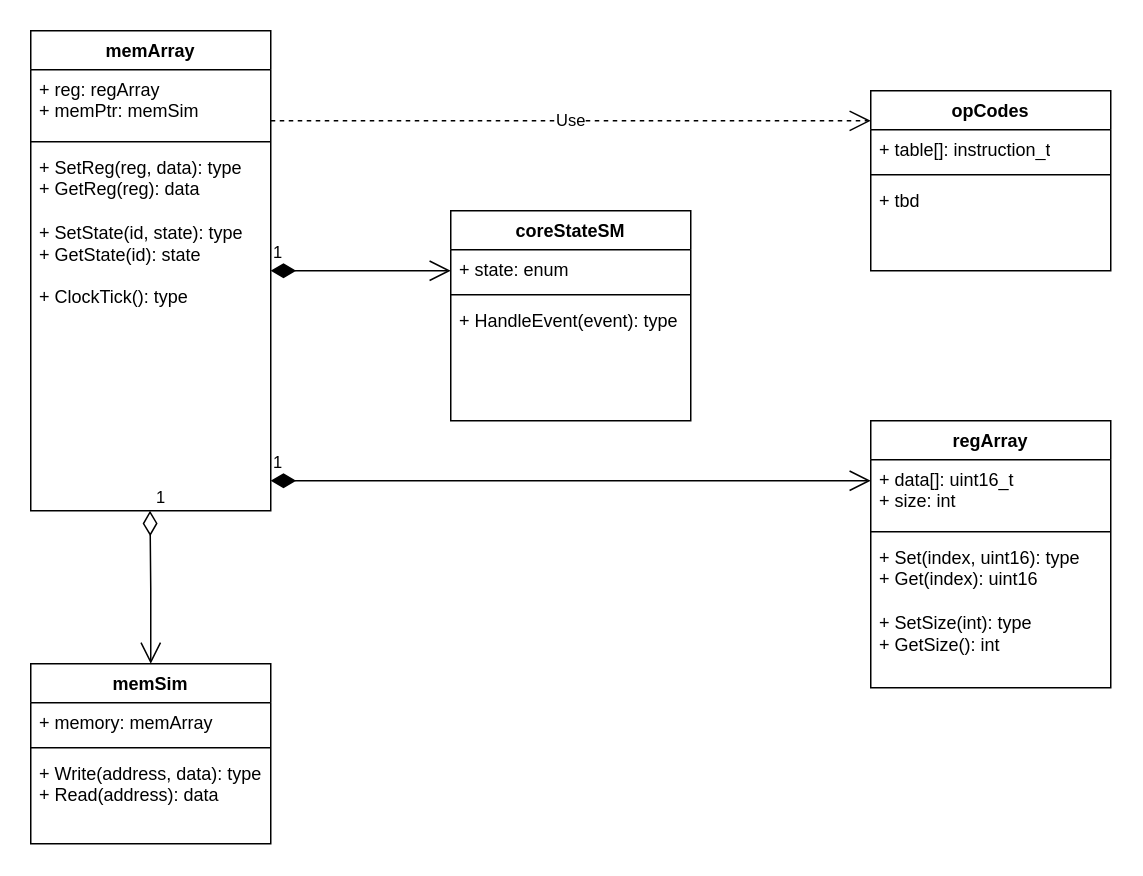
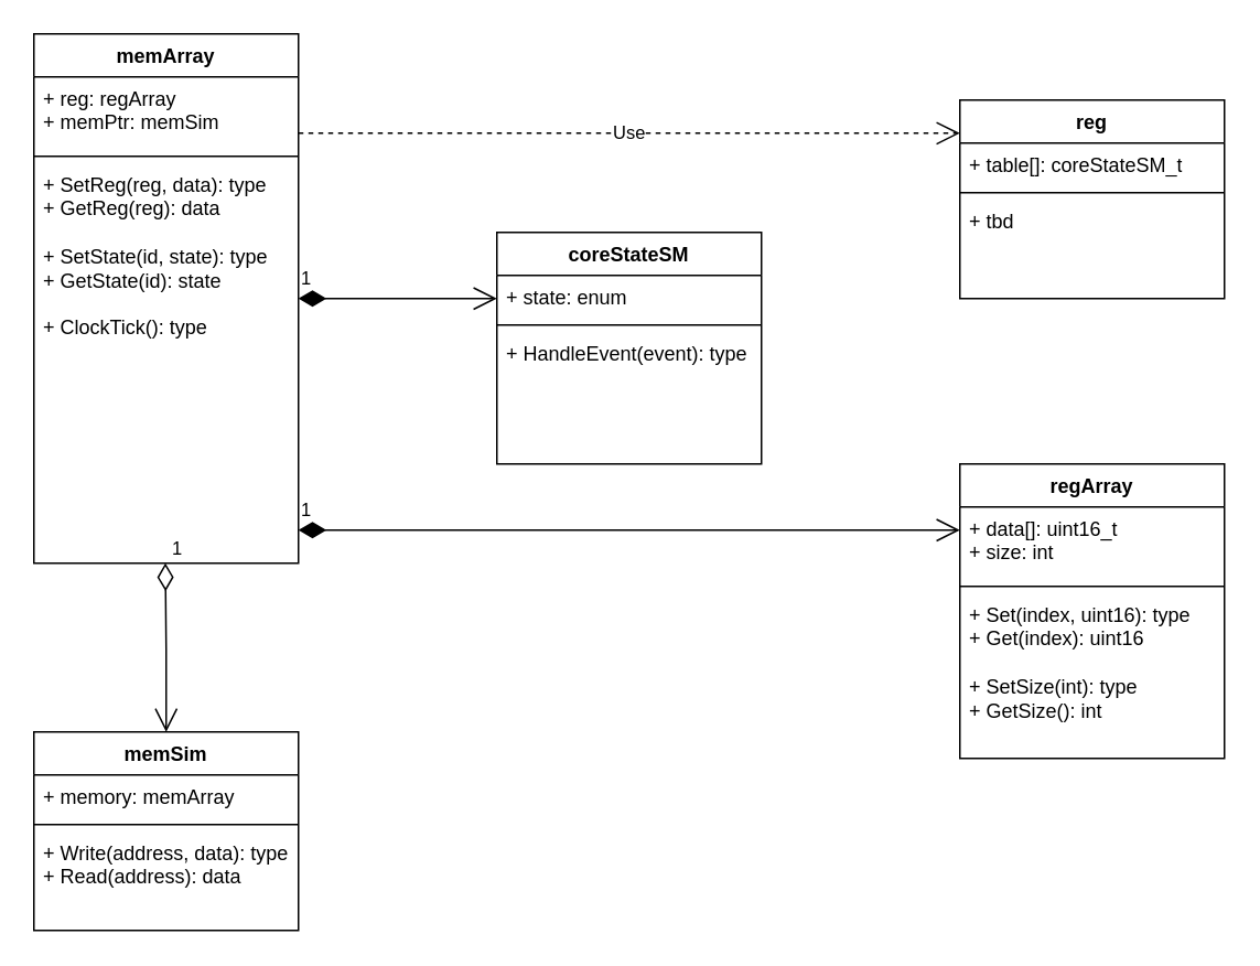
  <mxCell id="0" />
  <mxCell id="1" parent="0" />
  <mxCell id="2" value="memArray" style="swimlane;fontStyle=1;align=center;verticalAlign=top;childLayout=stackLayout;horizontal=1;startSize=26;horizontalStack=0;resizeParent=1;resizeParentMax=0;resizeLast=0;collapsible=1;marginBottom=0;whiteSpace=wrap;html=1;" parent="1" vertex="1"><mxGeometry x="20" y="20" width="160" height="320" as="geometry" /></mxCell>
  <mxCell id="3" value="+ reg: regArray&lt;div&gt;+ memPtr: memSim&lt;/div&gt;" style="text;strokeColor=none;fillColor=none;align=left;verticalAlign=top;spacingLeft=4;spacingRight=4;overflow=hidden;rotatable=0;points=[[0,0.5],[1,0.5]];portConstraint=eastwest;whiteSpace=wrap;html=1;" parent="2" vertex="1"><mxGeometry y="26" width="160" height="44" as="geometry" /></mxCell>
  <mxCell id="4" value="" style="line;strokeWidth=1;fillColor=none;align=left;verticalAlign=middle;spacingTop=-1;spacingLeft=3;spacingRight=3;rotatable=0;labelPosition=right;points=[];portConstraint=eastwest;strokeColor=inherit;" parent="2" vertex="1"><mxGeometry y="70" width="160" height="8" as="geometry" /></mxCell>
  <mxCell id="5" value="+ SetReg(reg, data): type&lt;div&gt;+ GetReg(reg): data&lt;/div&gt;&lt;div&gt;&lt;br&gt;&lt;/div&gt;&lt;div&gt;+ SetState(id, state): type&lt;/div&gt;&lt;div&gt;+ GetState(id): state&lt;/div&gt;&lt;div&gt;&lt;br&gt;&lt;/div&gt;&lt;div&gt;+ ClockTick(): type&lt;/div&gt;" style="text;strokeColor=none;fillColor=none;align=left;verticalAlign=top;spacingLeft=4;spacingRight=4;overflow=hidden;rotatable=0;points=[[0,0.5],[1,0.5]];portConstraint=eastwest;whiteSpace=wrap;html=1;" parent="2" vertex="1"><mxGeometry y="78" width="160" height="242" as="geometry" /></mxCell>
  <mxCell id="6" value="memSim" style="swimlane;fontStyle=1;align=center;verticalAlign=top;childLayout=stackLayout;horizontal=1;startSize=26;horizontalStack=0;resizeParent=1;resizeParentMax=0;resizeLast=0;collapsible=1;marginBottom=0;whiteSpace=wrap;html=1;" parent="1" vertex="1"><mxGeometry x="20" y="442" width="160" height="120" as="geometry" /></mxCell>
  <mxCell id="7" value="+ memory: memArray" style="text;strokeColor=none;fillColor=none;align=left;verticalAlign=top;spacingLeft=4;spacingRight=4;overflow=hidden;rotatable=0;points=[[0,0.5],[1,0.5]];portConstraint=eastwest;whiteSpace=wrap;html=1;" parent="6" vertex="1"><mxGeometry y="26" width="160" height="26" as="geometry" /></mxCell>
  <mxCell id="8" value="" style="line;strokeWidth=1;fillColor=none;align=left;verticalAlign=middle;spacingTop=-1;spacingLeft=3;spacingRight=3;rotatable=0;labelPosition=right;points=[];portConstraint=eastwest;strokeColor=inherit;" parent="6" vertex="1"><mxGeometry y="52" width="160" height="8" as="geometry" /></mxCell>
  <mxCell id="9" value="+ Write(address, data): type&lt;div&gt;+ Read(address): data&lt;/div&gt;" style="text;strokeColor=none;fillColor=none;align=left;verticalAlign=top;spacingLeft=4;spacingRight=4;overflow=hidden;rotatable=0;points=[[0,0.5],[1,0.5]];portConstraint=eastwest;whiteSpace=wrap;html=1;" parent="6" vertex="1"><mxGeometry y="60" width="160" height="60" as="geometry" /></mxCell>
  <mxCell id="10" value="1" style="endArrow=open;html=1;endSize=12;startArrow=diamondThin;startSize=14;startFill=0;edgeStyle=orthogonalEdgeStyle;align=left;verticalAlign=bottom;rounded=0;" parent="1" edge="1"><mxGeometry x="-1" y="3" relative="1" as="geometry"><mxPoint x="99.5" y="340" as="sourcePoint" /><mxPoint x="100" y="442" as="targetPoint" /></mxGeometry></mxCell>
  <mxCell id="11" value="regArray" style="swimlane;fontStyle=1;align=center;verticalAlign=top;childLayout=stackLayout;horizontal=1;startSize=26;horizontalStack=0;resizeParent=1;resizeParentMax=0;resizeLast=0;collapsible=1;marginBottom=0;whiteSpace=wrap;html=1;" parent="1" vertex="1"><mxGeometry x="580" y="280" width="160" height="178" as="geometry" /></mxCell>
  <mxCell id="12" value="+ data[]: uint16_t&lt;div&gt;+ size: int&lt;/div&gt;" style="text;strokeColor=none;fillColor=none;align=left;verticalAlign=top;spacingLeft=4;spacingRight=4;overflow=hidden;rotatable=0;points=[[0,0.5],[1,0.5]];portConstraint=eastwest;whiteSpace=wrap;html=1;" parent="11" vertex="1"><mxGeometry y="26" width="160" height="44" as="geometry" /></mxCell>
  <mxCell id="13" value="" style="line;strokeWidth=1;fillColor=none;align=left;verticalAlign=middle;spacingTop=-1;spacingLeft=3;spacingRight=3;rotatable=0;labelPosition=right;points=[];portConstraint=eastwest;strokeColor=inherit;" parent="11" vertex="1"><mxGeometry y="70" width="160" height="8" as="geometry" /></mxCell>
  <mxCell id="14" value="+ Set(index, uint16): type&lt;div&gt;+ Get(index): uint16&lt;/div&gt;&lt;div&gt;&lt;br&gt;&lt;/div&gt;&lt;div&gt;+ SetSize(int): type&lt;/div&gt;&lt;div&gt;+ GetSize(): int&lt;/div&gt;" style="text;strokeColor=none;fillColor=none;align=left;verticalAlign=top;spacingLeft=4;spacingRight=4;overflow=hidden;rotatable=0;points=[[0,0.5],[1,0.5]];portConstraint=eastwest;whiteSpace=wrap;html=1;" parent="11" vertex="1"><mxGeometry y="78" width="160" height="100" as="geometry" /></mxCell>
  <mxCell id="15" value="coreStateSM" style="swimlane;fontStyle=1;align=center;verticalAlign=top;childLayout=stackLayout;horizontal=1;startSize=26;horizontalStack=0;resizeParent=1;resizeParentMax=0;resizeLast=0;collapsible=1;marginBottom=0;whiteSpace=wrap;html=1;" parent="1" vertex="1"><mxGeometry x="300" y="140" width="160" height="140" as="geometry" /></mxCell>
  <mxCell id="16" value="+ state: enum" style="text;strokeColor=none;fillColor=none;align=left;verticalAlign=top;spacingLeft=4;spacingRight=4;overflow=hidden;rotatable=0;points=[[0,0.5],[1,0.5]];portConstraint=eastwest;whiteSpace=wrap;html=1;" parent="15" vertex="1"><mxGeometry y="26" width="160" height="26" as="geometry" /></mxCell>
  <mxCell id="17" value="" style="line;strokeWidth=1;fillColor=none;align=left;verticalAlign=middle;spacingTop=-1;spacingLeft=3;spacingRight=3;rotatable=0;labelPosition=right;points=[];portConstraint=eastwest;strokeColor=inherit;" parent="15" vertex="1"><mxGeometry y="52" width="160" height="8" as="geometry" /></mxCell>
  <mxCell id="18" value="+ HandleEvent(event): type" style="text;strokeColor=none;fillColor=none;align=left;verticalAlign=top;spacingLeft=4;spacingRight=4;overflow=hidden;rotatable=0;points=[[0,0.5],[1,0.5]];portConstraint=eastwest;whiteSpace=wrap;html=1;" parent="15" vertex="1"><mxGeometry y="60" width="160" height="80" as="geometry" /></mxCell>
  <mxCell id="19" value="1" style="endArrow=open;html=1;endSize=12;startArrow=diamondThin;startSize=14;startFill=1;edgeStyle=orthogonalEdgeStyle;align=left;verticalAlign=bottom;rounded=0;" parent="1" edge="1"><mxGeometry x="-1" y="3" relative="1" as="geometry"><mxPoint x="180" y="180" as="sourcePoint" /><mxPoint x="300" y="180" as="targetPoint" /></mxGeometry></mxCell>
  <mxCell id="20" value="1" style="endArrow=open;html=1;endSize=12;startArrow=diamondThin;startSize=14;startFill=1;edgeStyle=orthogonalEdgeStyle;align=left;verticalAlign=bottom;rounded=0;" parent="1" edge="1"><mxGeometry x="-1" y="3" relative="1" as="geometry"><mxPoint x="180" y="320" as="sourcePoint" /><mxPoint x="580" y="320" as="targetPoint" /></mxGeometry></mxCell>
- <mxCell id="21" value="opCodes" style="swimlane;fontStyle=1;align=center;verticalAlign=top;childLayout=stackLayout;horizontal=1;startSize=26;horizontalStack=0;resizeParent=1;resizeParentMax=0;resizeLast=0;collapsible=1;marginBottom=0;whiteSpace=wrap;html=1;" vertex="1" parent="1"><mxGeometry x="580" y="60" width="160" height="120" as="geometry" /></mxCell>
- <mxCell id="22" value="+ table[]: instruction_t" style="text;strokeColor=none;fillColor=none;align=left;verticalAlign=top;spacingLeft=4;spacingRight=4;overflow=hidden;rotatable=0;points=[[0,0.5],[1,0.5]];portConstraint=eastwest;whiteSpace=wrap;html=1;" vertex="1" parent="21"><mxGeometry y="26" width="160" height="26" as="geometry" /></mxCell>
+ <mxCell id="21" value="reg" style="swimlane;fontStyle=1;align=center;verticalAlign=top;childLayout=stackLayout;horizontal=1;startSize=26;horizontalStack=0;resizeParent=1;resizeParentMax=0;resizeLast=0;collapsible=1;marginBottom=0;whiteSpace=wrap;html=1;" vertex="1" parent="1"><mxGeometry x="580" y="60" width="160" height="120" as="geometry" /></mxCell>
+ <mxCell id="22" value="+ table[]: coreStateSM_t" style="text;strokeColor=none;fillColor=none;align=left;verticalAlign=top;spacingLeft=4;spacingRight=4;overflow=hidden;rotatable=0;points=[[0,0.5],[1,0.5]];portConstraint=eastwest;whiteSpace=wrap;html=1;" vertex="1" parent="21"><mxGeometry y="26" width="160" height="26" as="geometry" /></mxCell>
  <mxCell id="23" value="" style="line;strokeWidth=1;fillColor=none;align=left;verticalAlign=middle;spacingTop=-1;spacingLeft=3;spacingRight=3;rotatable=0;labelPosition=right;points=[];portConstraint=eastwest;strokeColor=inherit;" vertex="1" parent="21"><mxGeometry y="52" width="160" height="8" as="geometry" /></mxCell>
  <mxCell id="24" value="+ tbd" style="text;strokeColor=none;fillColor=none;align=left;verticalAlign=top;spacingLeft=4;spacingRight=4;overflow=hidden;rotatable=0;points=[[0,0.5],[1,0.5]];portConstraint=eastwest;whiteSpace=wrap;html=1;" vertex="1" parent="21"><mxGeometry y="60" width="160" height="60" as="geometry" /></mxCell>
  <mxCell id="25" value="Use" style="endArrow=open;endSize=12;dashed=1;html=1;rounded=0;entryX=0;entryY=0.167;entryDx=0;entryDy=0;entryPerimeter=0;" edge="1" parent="1" target="21"><mxGeometry width="160" relative="1" as="geometry"><mxPoint x="180" y="80" as="sourcePoint" /><mxPoint x="340" y="80" as="targetPoint" /></mxGeometry></mxCell>
